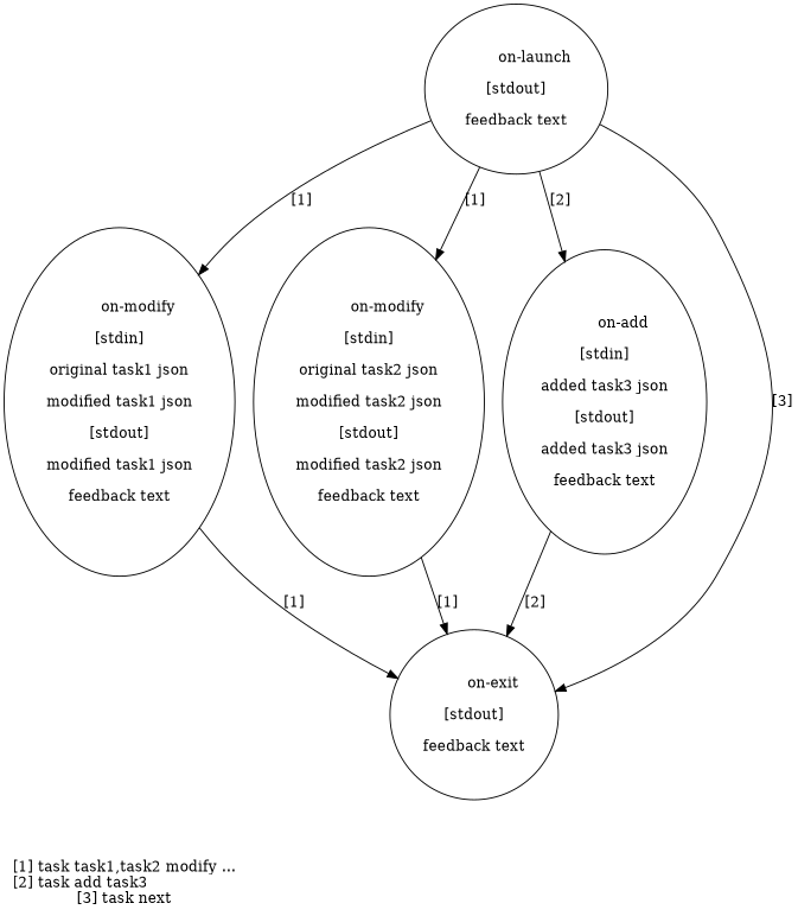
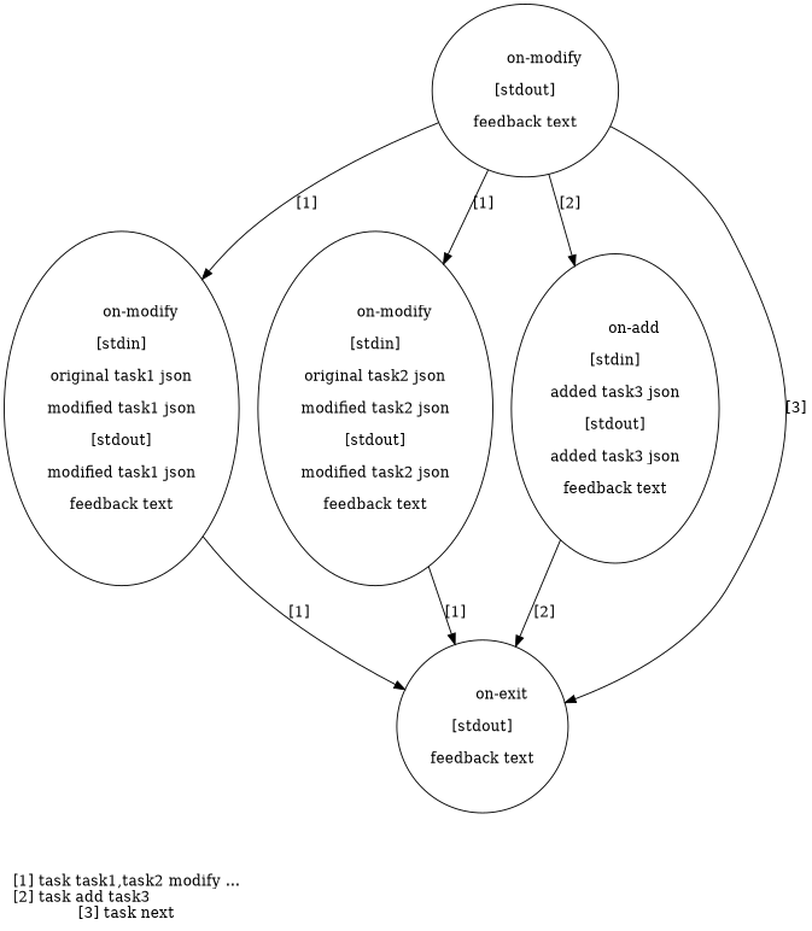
  digraph {
    label="[1] task task1,task2 modify ...\l[2] task add task3\l[3] task next"
    labeljust=l
-   n1 [label="\n        on-launch\n        \l[stdout]\n        \lfeedback text\n    "]
+   n1 [label="\n        on-modify\n        \l[stdout]\n        \lfeedback text\n    "]
    n2 [label="\n        on-modify\n        \l[stdin]\n        \loriginal task1 json\n        \lmodified task1 json\n        \l[stdout]\n        \lmodified task1 json\n        \lfeedback text\n    "]
    n3 [label="\n        on-modify\n        \l[stdin]\n        \loriginal task2 json\n        \lmodified task2 json\n        \l[stdout]\n        \lmodified task2 json\n        \lfeedback text\n    "]
    n4 [label="\n        on-add\n        \l[stdin]\n        \ladded task3 json\n        \l[stdout]\n        \ladded task3 json\n        \lfeedback text\n    "]
    n5 [label="\n        on-exit\n        \l[stdout]\n        \lfeedback text\n    "]
    n1 -> n2 [label="[1]"]
    n1 -> n3 [label="[1]"]
    n1 -> n4 [label="[2]"]
    n1 -> n5 [label="[3]"]
    n2 -> n5 [label="[1]"]
    n3 -> n5 [label="[1]"]
    n4 -> n5 [label="[2]"]
  }
